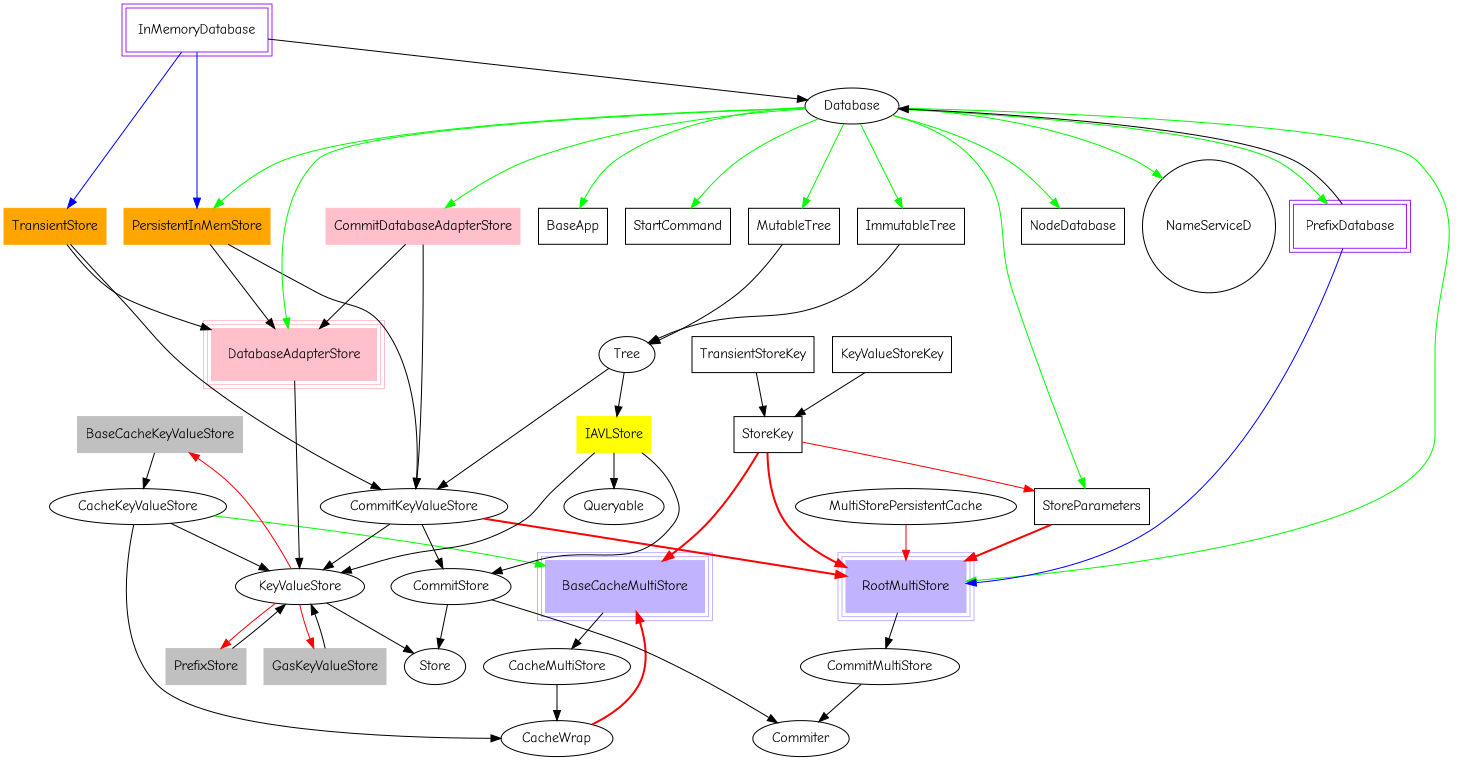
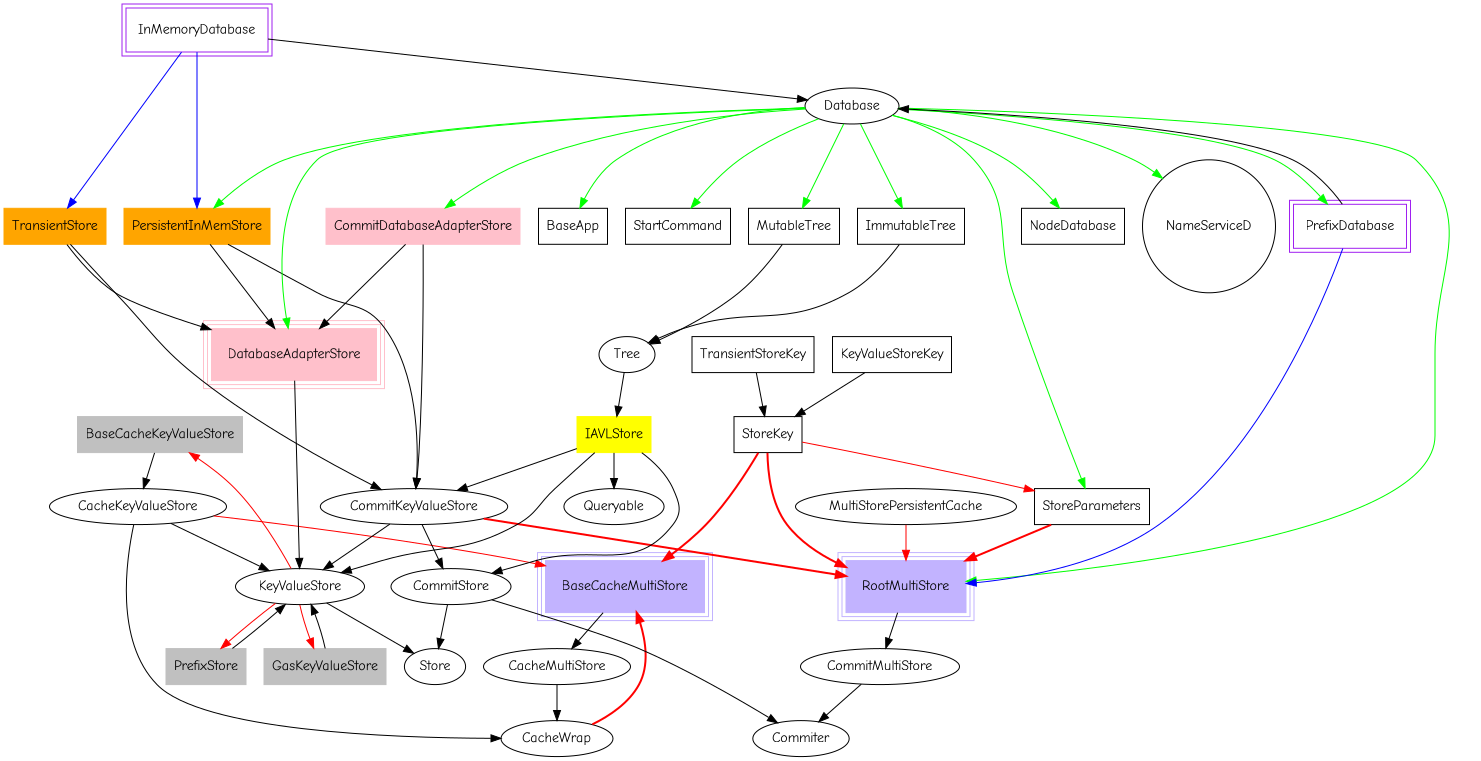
  digraph {
    fontname="Comic Neue"
    node [fontname="Comic Neue" shape=box]
    edge [fontname="Comic Neue"]
    BaseCacheKeyValueStore [color=grey style=filled]
    CacheKeyValueStore [shape=""]
    BaseCacheMultiStore [color=".7 .3 1.0" peripheries=3 style=filled]
    KeyValueStore [shape=""]
    CacheWrap [shape=""]
    CacheMultiStore [shape=""]
    RootMultiStore [color=".7 .3 1.0" peripheries=3 style=filled]
    CommitMultiStore [shape=""]
    Commiter [shape=""]
    CommitDatabaseAdapterStore [color=pink style=filled]
    DatabaseAdapterStore [color=pink peripheries=3 style=filled]
    CommitKeyValueStore [shape=""]
    CommitStore [shape=""]
    PersistentInMemStore [color=orange style=filled]
    IAVLStore [color=yellow style=filled]
    Queryable [shape=""]
    Store [shape=""]
    PrefixStore [color=grey style=filled]
    GasKeyValueStore [color=grey style=filled]
    TransientStore [color=orange style=filled]
    MultiStorePersistentCache [shape=""]
    StoreKey
    StoreParameters
    KeyValueStoreKey
    TransientStoreKey
    InMemoryDatabase [color=purple peripheries=2]
    Database [shape=""]
    BaseApp
    StartCommand
    PrefixDatabase [color=purple peripheries=2]
    ImmutableTree
    MutableTree
    NodeDatabase
    NameServiceD [shape=circle]
    Tree [shape=""]
    BaseCacheKeyValueStore -> CacheKeyValueStore
-   CacheKeyValueStore -> BaseCacheMultiStore [color=green]
+   CacheKeyValueStore -> BaseCacheMultiStore [color=red]
    CacheKeyValueStore -> KeyValueStore
    CacheKeyValueStore -> CacheWrap
    BaseCacheMultiStore -> CacheMultiStore
    KeyValueStore -> BaseCacheKeyValueStore [color=red]
    KeyValueStore -> Store
    KeyValueStore -> PrefixStore [color=red]
    KeyValueStore -> GasKeyValueStore [color=red]
    CacheWrap -> BaseCacheMultiStore [color=red style=bold]
    CacheMultiStore -> CacheWrap
    RootMultiStore -> CommitMultiStore
    CommitMultiStore -> Commiter
    CommitDatabaseAdapterStore -> DatabaseAdapterStore
    CommitDatabaseAdapterStore -> CommitKeyValueStore
    DatabaseAdapterStore -> KeyValueStore
    CommitKeyValueStore -> KeyValueStore
    CommitKeyValueStore -> RootMultiStore [color=red style=bold]
    CommitKeyValueStore -> CommitStore
    CommitStore -> Commiter
    CommitStore -> Store
    PersistentInMemStore -> DatabaseAdapterStore
    PersistentInMemStore -> CommitKeyValueStore
    IAVLStore -> KeyValueStore
-   Tree -> CommitKeyValueStore
+   IAVLStore -> CommitKeyValueStore
    IAVLStore -> CommitStore
    IAVLStore -> Queryable
    PrefixStore -> KeyValueStore
    GasKeyValueStore -> KeyValueStore
    TransientStore -> DatabaseAdapterStore
    TransientStore -> CommitKeyValueStore
    MultiStorePersistentCache -> RootMultiStore [color=red]
    StoreKey -> BaseCacheMultiStore [color=red style=bold]
    StoreKey -> RootMultiStore [color=red style=bold]
    StoreKey -> StoreParameters [color=red]
    StoreParameters -> RootMultiStore [color=red style=bold]
    KeyValueStoreKey -> StoreKey
    TransientStoreKey -> StoreKey
    InMemoryDatabase -> PersistentInMemStore [color=blue]
    InMemoryDatabase -> TransientStore [color=blue]
    InMemoryDatabase -> Database
    Database -> RootMultiStore [color=green]
    Database -> CommitDatabaseAdapterStore [color=green]
    Database -> DatabaseAdapterStore [color=green]
    Database -> PersistentInMemStore [color=green]
    Database -> StoreParameters [color=green]
    Database -> BaseApp [color=green]
    Database -> StartCommand [color=green]
    Database -> PrefixDatabase [color=green]
    Database -> ImmutableTree [color=green]
    Database -> MutableTree [color=green]
    Database -> NodeDatabase [color=green]
    Database -> NameServiceD [color=green]
    PrefixDatabase -> RootMultiStore [color=blue]
    PrefixDatabase -> Database
    ImmutableTree -> Tree
    MutableTree -> Tree
    Tree -> IAVLStore
  }
